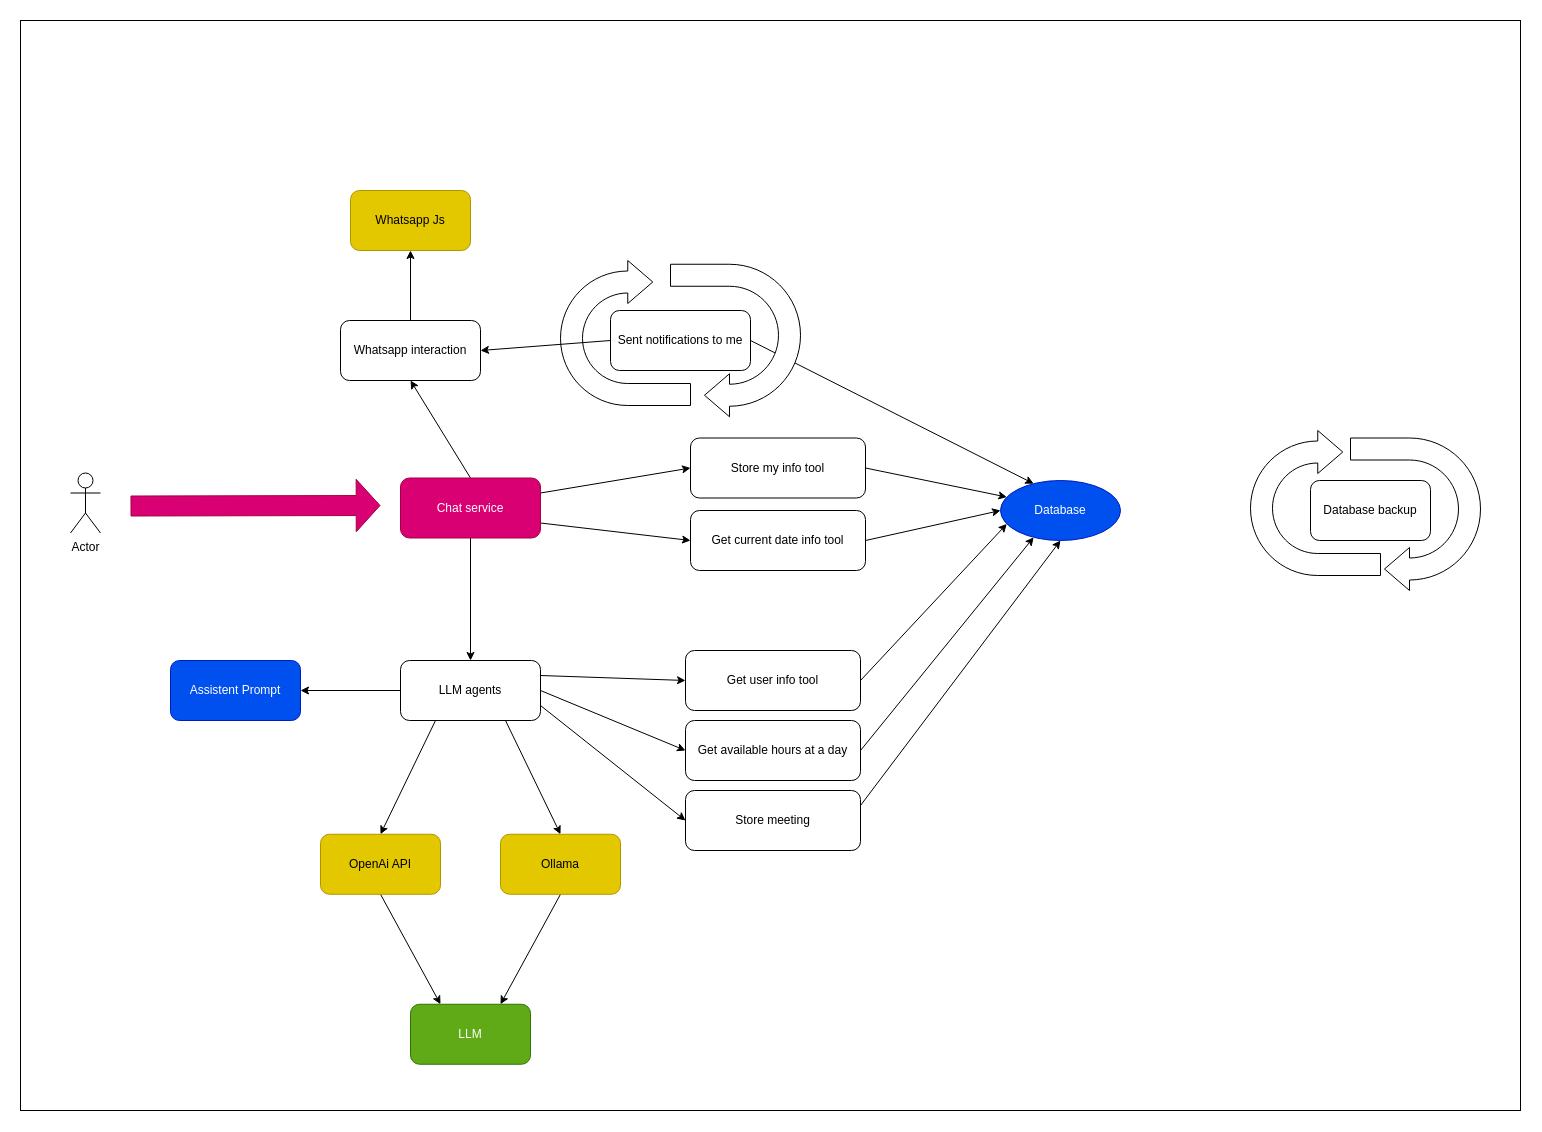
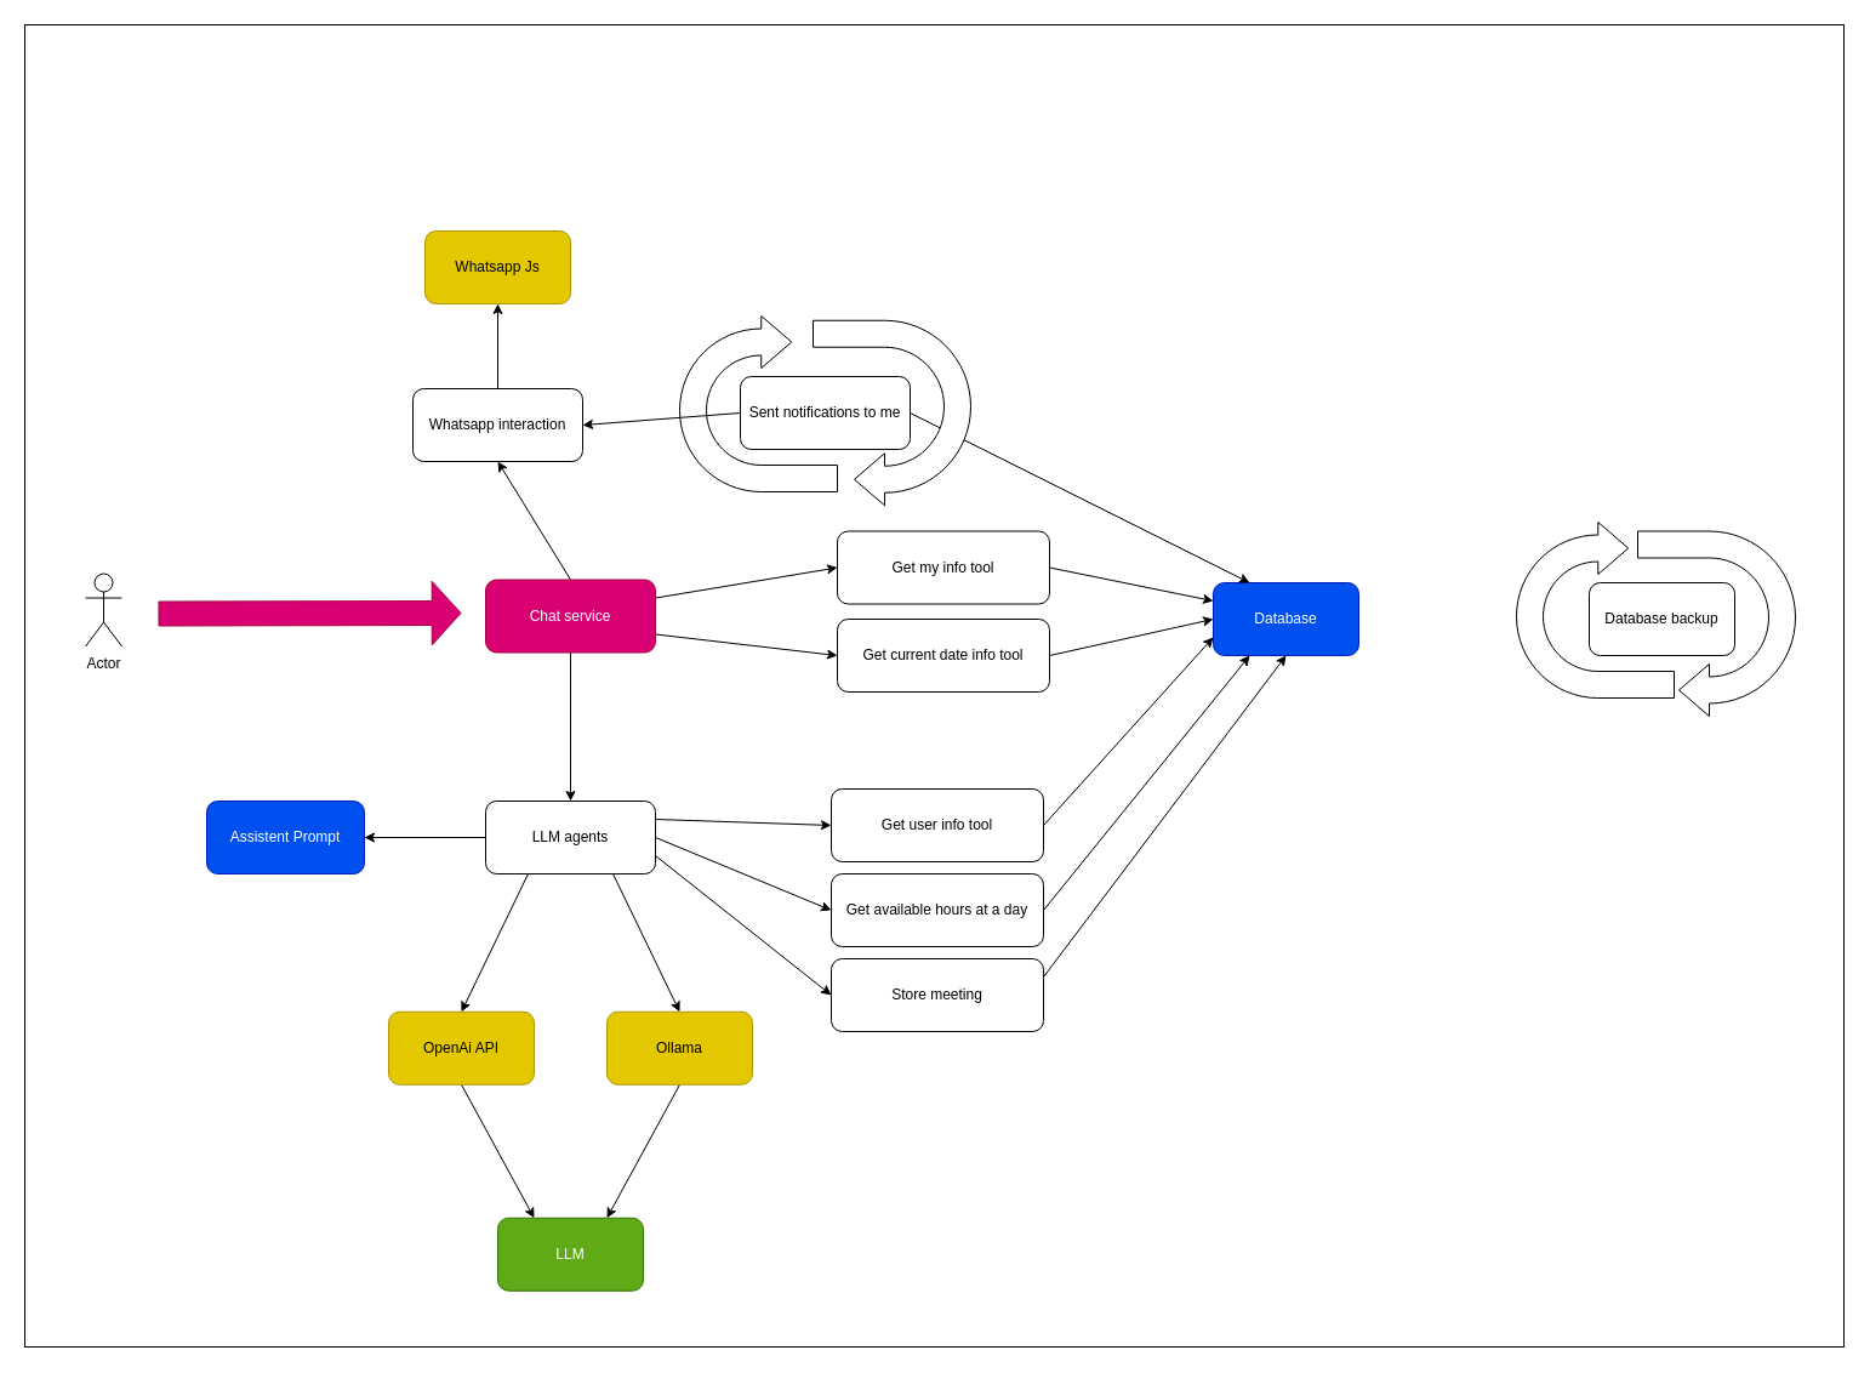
  <mxCell id="0" />
  <mxCell id="1" parent="0" />
  <mxCell id="2" value="" style="rounded=0;whiteSpace=wrap;html=1;" parent="1" vertex="1"><mxGeometry x="20" y="20" width="1500" height="1090" as="geometry" /></mxCell>
  <mxCell id="3" value="" style="html=1;shadow=0;dashed=0;align=center;verticalAlign=middle;shape=mxgraph.arrows2.uTurnArrow;dy=11;arrowHead=43;dx2=25;direction=west;" parent="1" vertex="1"><mxGeometry x="1350" y="437.5" width="130" height="152.5" as="geometry" /></mxCell>
  <mxCell id="4" value="" style="html=1;shadow=0;dashed=0;align=center;verticalAlign=middle;shape=mxgraph.arrows2.uTurnArrow;dy=11;arrowHead=43;dx2=25;" parent="1" vertex="1"><mxGeometry x="1250" y="430" width="130" height="145" as="geometry" /></mxCell>
- <mxCell id="5" value="Database" style="ellipse;whiteSpace=wrap;html=1;fillColor=#0050ef;fontColor=#ffffff;strokeColor=#001DBC;" parent="1" vertex="1"><mxGeometry x="1000" y="480" width="120" height="60" as="geometry" /></mxCell>
+ <mxCell id="5" value="Database" style="rounded=1;whiteSpace=wrap;html=1;fillColor=#0050ef;fontColor=#ffffff;strokeColor=#001DBC;" parent="1" vertex="1"><mxGeometry x="1000" y="480" width="120" height="60" as="geometry" /></mxCell>
  <mxCell id="6" value="Database backup" style="rounded=1;whiteSpace=wrap;html=1;" parent="1" vertex="1"><mxGeometry x="1310" y="480" width="120" height="60" as="geometry" /></mxCell>
  <mxCell id="7" style="edgeStyle=none;html=1;exitX=0.5;exitY=1;exitDx=0;exitDy=0;entryX=0.25;entryY=0;entryDx=0;entryDy=0;" parent="1" source="8" target="10" edge="1"><mxGeometry relative="1" as="geometry" /></mxCell>
  <mxCell id="8" value="OpenAi API" style="rounded=1;whiteSpace=wrap;html=1;fillColor=#e3c800;fontColor=#000000;strokeColor=#B09500;" parent="1" vertex="1"><mxGeometry x="320" y="833.75" width="120" height="60" as="geometry" /></mxCell>
  <mxCell id="9" value="Whatsapp Js" style="rounded=1;whiteSpace=wrap;html=1;fillColor=#e3c800;fontColor=#000000;strokeColor=#B09500;" parent="1" vertex="1"><mxGeometry x="350" y="190" width="120" height="60" as="geometry" /></mxCell>
  <mxCell id="10" value="LLM" style="rounded=1;whiteSpace=wrap;html=1;fillColor=#60a917;fontColor=#ffffff;strokeColor=#2D7600;" parent="1" vertex="1"><mxGeometry x="410" y="1003.75" width="120" height="60" as="geometry" /></mxCell>
  <mxCell id="11" style="edgeStyle=none;html=1;exitX=0.5;exitY=1;exitDx=0;exitDy=0;entryX=0.75;entryY=0;entryDx=0;entryDy=0;" parent="1" source="12" target="10" edge="1"><mxGeometry relative="1" as="geometry" /></mxCell>
  <mxCell id="12" value="Ollama" style="rounded=1;whiteSpace=wrap;html=1;fillColor=#e3c800;fontColor=#000000;strokeColor=#B09500;" parent="1" vertex="1"><mxGeometry x="500" y="833.75" width="120" height="60" as="geometry" /></mxCell>
  <mxCell id="13" style="edgeStyle=none;html=1;exitX=0.5;exitY=0;exitDx=0;exitDy=0;entryX=0.5;entryY=1;entryDx=0;entryDy=0;" parent="1" source="27" target="9" edge="1"><mxGeometry relative="1" as="geometry" /></mxCell>
  <mxCell id="14" style="edgeStyle=none;html=1;exitX=0.75;exitY=1;exitDx=0;exitDy=0;entryX=0.5;entryY=0;entryDx=0;entryDy=0;" parent="1" source="26" target="12" edge="1"><mxGeometry relative="1" as="geometry" /></mxCell>
  <mxCell id="15" style="edgeStyle=none;html=1;exitX=0.25;exitY=1;exitDx=0;exitDy=0;entryX=0.5;entryY=0;entryDx=0;entryDy=0;" parent="1" source="26" target="8" edge="1"><mxGeometry relative="1" as="geometry" /></mxCell>
  <mxCell id="16" style="edgeStyle=none;html=1;exitX=0.5;exitY=1;exitDx=0;exitDy=0;entryX=0.5;entryY=0;entryDx=0;entryDy=0;" parent="1" source="20" target="26" edge="1"><mxGeometry relative="1" as="geometry" /></mxCell>
  <mxCell id="17" style="edgeStyle=none;html=1;exitX=0.5;exitY=0;exitDx=0;exitDy=0;entryX=0.5;entryY=1;entryDx=0;entryDy=0;" parent="1" source="20" target="27" edge="1"><mxGeometry relative="1" as="geometry" /></mxCell>
  <mxCell id="18" style="edgeStyle=none;html=1;entryX=0;entryY=0.5;entryDx=0;entryDy=0;exitX=1;exitY=0.25;exitDx=0;exitDy=0;" edge="1" parent="1" source="20" target="42"><mxGeometry relative="1" as="geometry"><mxPoint x="550" y="510" as="sourcePoint" /></mxGeometry></mxCell>
  <mxCell id="19" style="edgeStyle=none;html=1;exitX=1;exitY=0.75;exitDx=0;exitDy=0;entryX=0;entryY=0.5;entryDx=0;entryDy=0;" edge="1" parent="1" source="20" target="44"><mxGeometry relative="1" as="geometry" /></mxCell>
  <mxCell id="20" value="Chat service" style="rounded=1;whiteSpace=wrap;html=1;fillColor=#d80073;fontColor=#ffffff;strokeColor=#A50040;" parent="1" vertex="1"><mxGeometry x="400" y="477.5" width="140" height="60" as="geometry" /></mxCell>
  <mxCell id="21" value="Assistent Prompt" style="rounded=1;whiteSpace=wrap;html=1;fillColor=#0050ef;fontColor=#ffffff;strokeColor=#001DBC;" parent="1" vertex="1"><mxGeometry x="170" y="660" width="130" height="60" as="geometry" /></mxCell>
  <mxCell id="22" style="edgeStyle=none;html=1;exitX=0;exitY=0.5;exitDx=0;exitDy=0;entryX=1;entryY=0.5;entryDx=0;entryDy=0;" parent="1" source="26" target="21" edge="1"><mxGeometry relative="1" as="geometry" /></mxCell>
  <mxCell id="23" style="edgeStyle=none;html=1;exitX=1;exitY=0.5;exitDx=0;exitDy=0;entryX=0;entryY=0.5;entryDx=0;entryDy=0;" parent="1" source="26" target="31" edge="1"><mxGeometry relative="1" as="geometry" /></mxCell>
  <mxCell id="24" style="edgeStyle=none;html=1;exitX=1;exitY=0.25;exitDx=0;exitDy=0;entryX=0;entryY=0.5;entryDx=0;entryDy=0;" parent="1" source="26" target="29" edge="1"><mxGeometry relative="1" as="geometry" /></mxCell>
  <mxCell id="25" style="edgeStyle=none;html=1;exitX=1;exitY=0.75;exitDx=0;exitDy=0;entryX=0;entryY=0.5;entryDx=0;entryDy=0;" parent="1" source="26" target="33" edge="1"><mxGeometry relative="1" as="geometry" /></mxCell>
  <mxCell id="26" value="LLM agents" style="rounded=1;whiteSpace=wrap;html=1;" parent="1" vertex="1"><mxGeometry x="400" y="660" width="140" height="60" as="geometry" /></mxCell>
  <mxCell id="27" value="Whatsapp interaction" style="rounded=1;whiteSpace=wrap;html=1;" parent="1" vertex="1"><mxGeometry x="340" y="320" width="140" height="60" as="geometry" /></mxCell>
  <mxCell id="28" style="edgeStyle=none;html=1;exitX=1;exitY=0.5;exitDx=0;exitDy=0;entryX=0;entryY=0.75;entryDx=0;entryDy=0;" parent="1" source="29" target="5" edge="1"><mxGeometry relative="1" as="geometry" /></mxCell>
  <mxCell id="29" value="Get user info tool" style="rounded=1;whiteSpace=wrap;html=1;" parent="1" vertex="1"><mxGeometry x="685" y="650" width="175" height="60" as="geometry" /></mxCell>
  <mxCell id="30" style="edgeStyle=none;html=1;exitX=1;exitY=0.5;exitDx=0;exitDy=0;entryX=0.25;entryY=1;entryDx=0;entryDy=0;" parent="1" source="31" target="5" edge="1"><mxGeometry relative="1" as="geometry" /></mxCell>
  <mxCell id="31" value="Get available hours at a day" style="rounded=1;whiteSpace=wrap;html=1;" parent="1" vertex="1"><mxGeometry x="685" y="720" width="175" height="60" as="geometry" /></mxCell>
  <mxCell id="32" style="edgeStyle=none;html=1;exitX=1;exitY=0.25;exitDx=0;exitDy=0;entryX=0.5;entryY=1;entryDx=0;entryDy=0;" parent="1" source="33" target="5" edge="1"><mxGeometry relative="1" as="geometry" /></mxCell>
  <mxCell id="33" value="&lt;span style=&quot;color: rgb(0, 0, 0);&quot;&gt;Store meeting&lt;/span&gt;" style="rounded=1;whiteSpace=wrap;html=1;" parent="1" vertex="1"><mxGeometry x="685" y="790" width="175" height="60" as="geometry" /></mxCell>
  <mxCell id="34" value="" style="shape=flexArrow;endArrow=classic;html=1;width=20;endSize=7.6;endWidth=31.429;fillColor=#d80073;strokeColor=#A50040;" parent="1" edge="1"><mxGeometry width="50" height="50" relative="1" as="geometry"><mxPoint x="130" y="505.5" as="sourcePoint" /><mxPoint x="380" y="505" as="targetPoint" /></mxGeometry></mxCell>
  <mxCell id="35" value="Actor" style="shape=umlActor;verticalLabelPosition=bottom;verticalAlign=top;html=1;outlineConnect=0;" parent="1" vertex="1"><mxGeometry x="70" y="472.5" width="30" height="60" as="geometry" /></mxCell>
  <mxCell id="36" style="edgeStyle=none;html=1;exitX=1;exitY=0.5;exitDx=0;exitDy=0;entryX=0.25;entryY=0;entryDx=0;entryDy=0;" parent="1" source="37" target="5" edge="1"><mxGeometry relative="1" as="geometry" /></mxCell>
  <mxCell id="37" value="Sent notifications to me" style="rounded=1;whiteSpace=wrap;html=1;" parent="1" vertex="1"><mxGeometry x="610" y="310" width="140" height="60" as="geometry" /></mxCell>
  <mxCell id="38" value="" style="html=1;shadow=0;dashed=0;align=center;verticalAlign=middle;shape=mxgraph.arrows2.uTurnArrow;dy=11;arrowHead=43;dx2=25;" parent="1" vertex="1"><mxGeometry x="560" y="260" width="130" height="145" as="geometry" /></mxCell>
  <mxCell id="39" value="" style="html=1;shadow=0;dashed=0;align=center;verticalAlign=middle;shape=mxgraph.arrows2.uTurnArrow;dy=11;arrowHead=43;dx2=25;direction=west;" parent="1" vertex="1"><mxGeometry x="670" y="263.75" width="130" height="152.5" as="geometry" /></mxCell>
  <mxCell id="40" style="edgeStyle=none;html=1;exitX=0;exitY=0.5;exitDx=0;exitDy=0;entryX=1;entryY=0.5;entryDx=0;entryDy=0;" parent="1" source="37" target="27" edge="1"><mxGeometry relative="1" as="geometry" /></mxCell>
  <mxCell id="41" style="edgeStyle=none;html=1;exitX=1;exitY=0.5;exitDx=0;exitDy=0;entryX=0;entryY=0.25;entryDx=0;entryDy=0;" edge="1" parent="1" source="42" target="5"><mxGeometry relative="1" as="geometry" /></mxCell>
- <mxCell id="42" value="Store my info tool" style="rounded=1;whiteSpace=wrap;html=1;" vertex="1" parent="1"><mxGeometry x="690" y="437.5" width="175" height="60" as="geometry" /></mxCell>
+ <mxCell id="42" value="Get my info tool" style="rounded=1;whiteSpace=wrap;html=1;" vertex="1" parent="1"><mxGeometry x="690" y="437.5" width="175" height="60" as="geometry" /></mxCell>
  <mxCell id="43" style="edgeStyle=none;html=1;exitX=1;exitY=0.5;exitDx=0;exitDy=0;entryX=0;entryY=0.5;entryDx=0;entryDy=0;" edge="1" parent="1" source="44" target="5"><mxGeometry relative="1" as="geometry" /></mxCell>
  <mxCell id="44" value="Get current date info tool" style="rounded=1;whiteSpace=wrap;html=1;" vertex="1" parent="1"><mxGeometry x="690" y="510" width="175" height="60" as="geometry" /></mxCell>
